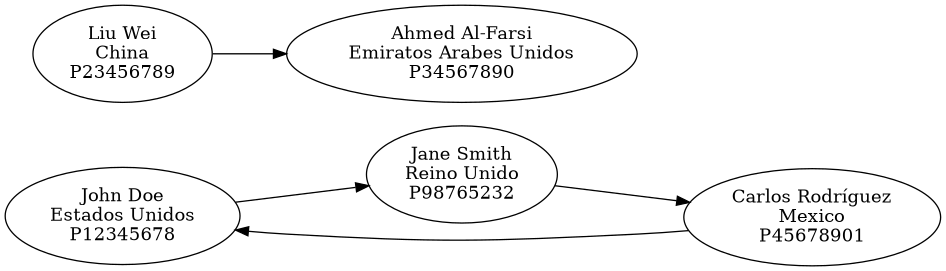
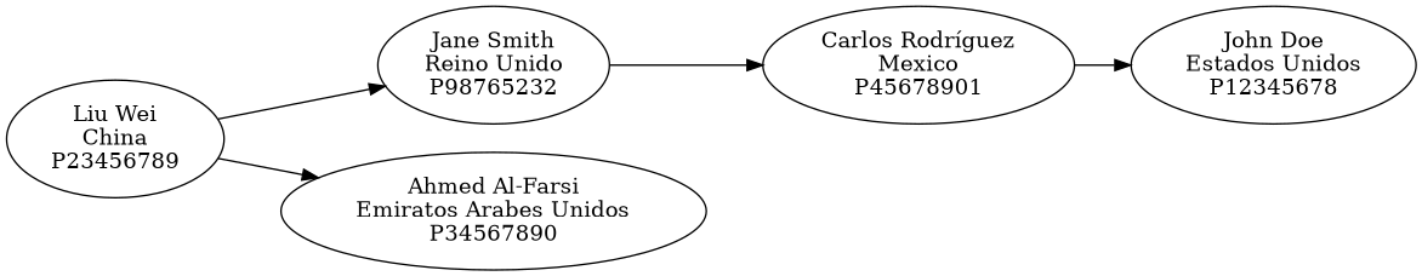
  digraph {
    rankdir=LR
    n1 [label="John Doe\nEstados Unidos\nP12345678"]
    n2 [label="Jane Smith\nReino Unido\nP98765232"]
    n3 [label="Carlos Rodríguez\nMexico\nP45678901"]
    n4 [label="Liu Wei\nChina\nP23456789"]
    n5 [label="Ahmed Al-Farsi\nEmiratos Arabes Unidos\nP34567890"]
-   n1 -> n2
+   n4 -> n2
    n2 -> n3
    n3 -> n1
    n4 -> n5
  }
